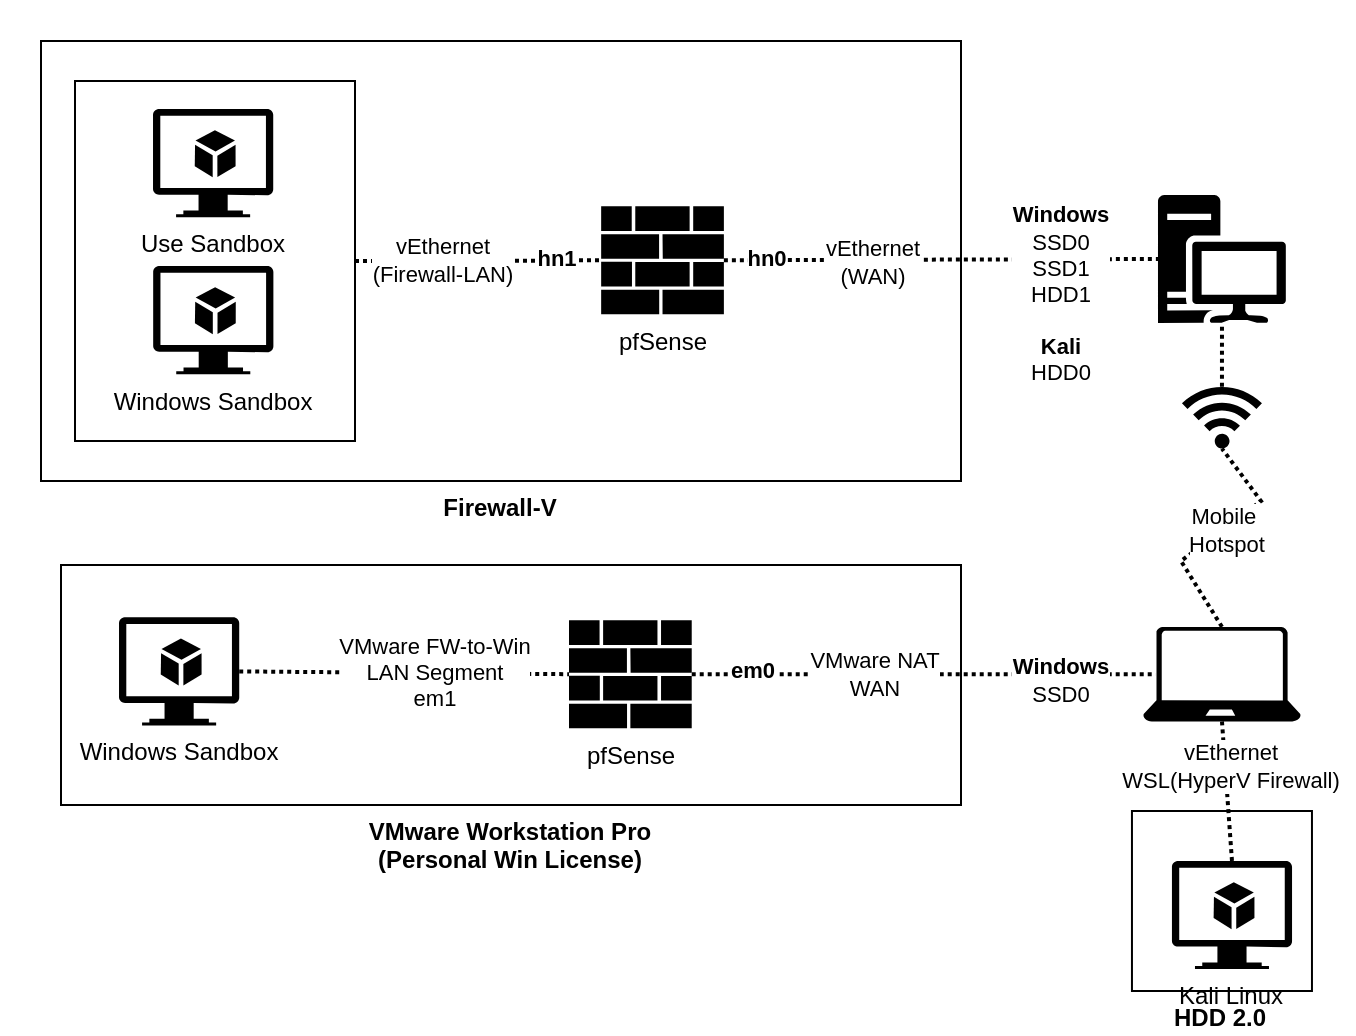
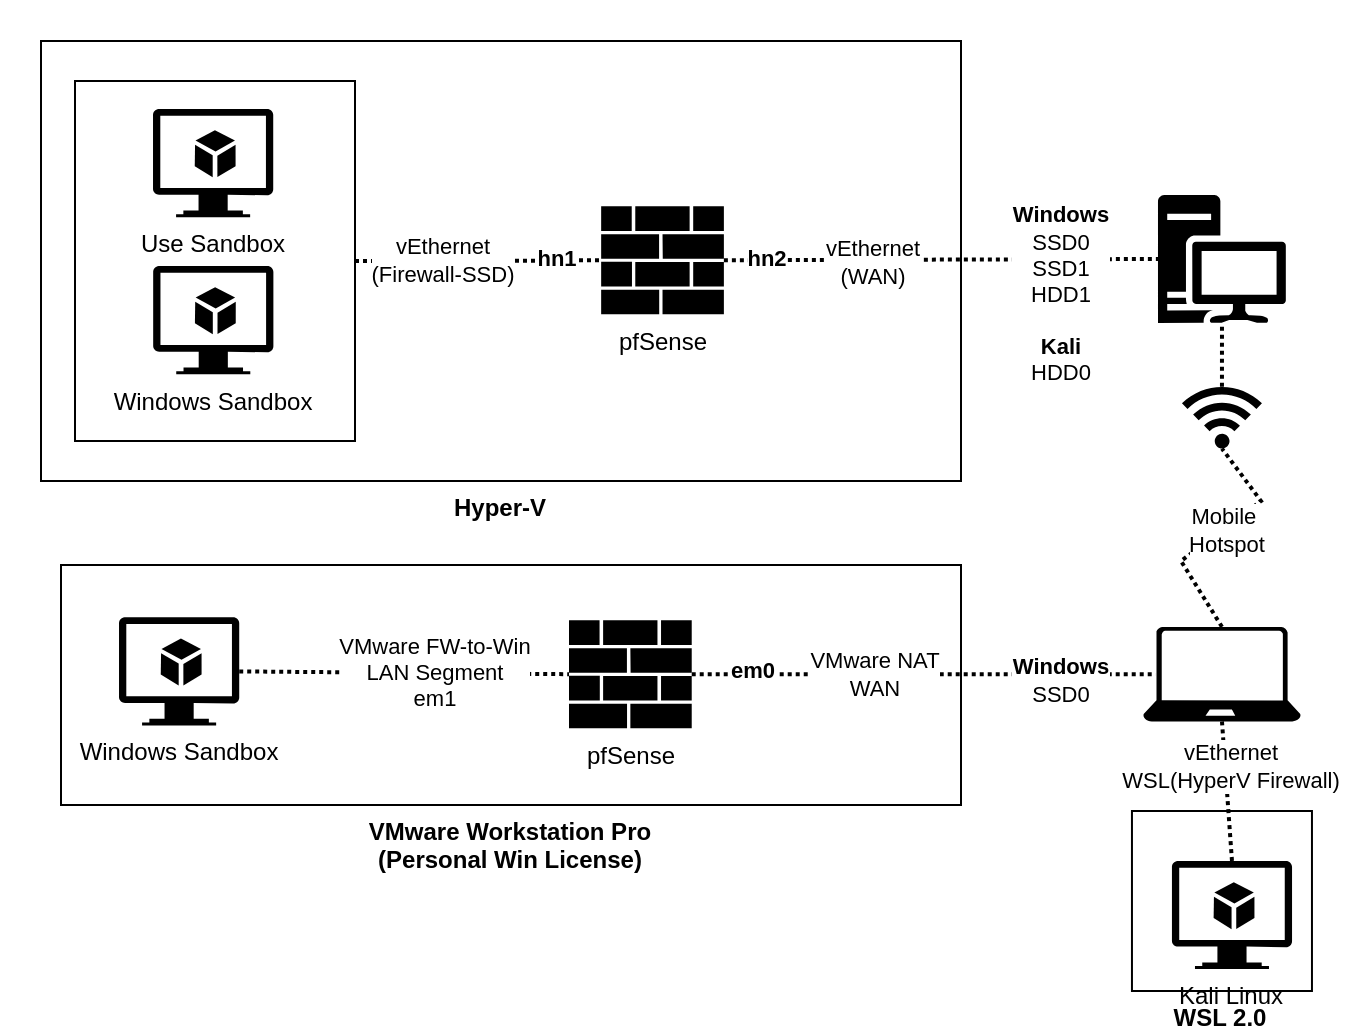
  <mxCell id="0" />
  <mxCell id="1" parent="0" />
- <mxCell id="2" value="Firewall-V" style="rounded=0;whiteSpace=wrap;fillColor=none;labelPosition=center;verticalLabelPosition=bottom;align=center;verticalAlign=top;fontStyle=1;html=1;" vertex="1" parent="1"><mxGeometry x="20" y="20" width="460" height="220" as="geometry" /></mxCell>
+ <mxCell id="2" value="Hyper-V" style="rounded=0;whiteSpace=wrap;fillColor=none;labelPosition=center;verticalLabelPosition=bottom;align=center;verticalAlign=top;fontStyle=1;html=1;" vertex="1" parent="1"><mxGeometry x="20" y="20" width="460" height="220" as="geometry" /></mxCell>
  <mxCell id="3" value="" style="endArrow=none;dashed=1;html=1;strokeWidth=2;rounded=0;entryX=0;entryY=0.5;entryDx=0;entryDy=0;entryPerimeter=0;dashPattern=1 1;exitX=1;exitY=0.5;exitDx=0;exitDy=0;exitPerimeter=0;" edge="1" parent="1" source="12" target="6"><mxGeometry width="50" height="50" relative="1" as="geometry"><mxPoint x="243.11" y="336.6" as="sourcePoint" /><mxPoint x="341.893" y="338.298" as="targetPoint" /></mxGeometry></mxCell>
  <mxCell id="4" value="&lt;div&gt;VMware FW-to-Win&lt;/div&gt;&lt;div&gt;LAN Segment&lt;br&gt;em1&lt;/div&gt;" style="edgeLabel;html=1;align=center;verticalAlign=middle;resizable=0;points=[];" vertex="1" connectable="0" parent="3"><mxGeometry x="-0.15" relative="1" as="geometry"><mxPoint x="27" as="offset" /></mxGeometry></mxCell>
  <mxCell id="5" value="" style="sketch=0;aspect=fixed;pointerEvents=1;shadow=0;dashed=0;html=1;strokeColor=none;labelPosition=center;verticalLabelPosition=bottom;verticalAlign=top;align=center;fillColor=light-dark(#000000, #bfd3ff);shape=mxgraph.azure.laptop" vertex="1" parent="1"><mxGeometry x="571.07" y="312.95" width="78.83" height="47.3" as="geometry" /></mxCell>
  <mxCell id="6" value="pfSense" style="sketch=0;aspect=fixed;pointerEvents=1;shadow=0;dashed=0;html=1;strokeColor=none;labelPosition=center;verticalLabelPosition=bottom;verticalAlign=top;align=center;fillColor=#000000;shape=mxgraph.mscae.enterprise.firewall" vertex="1" parent="1"><mxGeometry x="284" y="309.6" width="61.36" height="54" as="geometry" /></mxCell>
  <mxCell id="7" value="" style="endArrow=none;dashed=1;html=1;strokeWidth=2;rounded=0;entryX=0.08;entryY=0.5;entryDx=0;entryDy=0;entryPerimeter=0;dashPattern=1 1;exitX=1;exitY=0.5;exitDx=0;exitDy=0;exitPerimeter=0;" edge="1" parent="1" source="6"><mxGeometry width="50" height="50" relative="1" as="geometry"><mxPoint x="400" y="335" as="sourcePoint" /><mxPoint x="577.376" y="336.6" as="targetPoint" /></mxGeometry></mxCell>
  <mxCell id="8" value="&lt;div&gt;VMware NAT&lt;/div&gt;&lt;div&gt;WAN&lt;/div&gt;" style="edgeLabel;html=1;align=center;verticalAlign=middle;resizable=0;points=[];" vertex="1" connectable="0" parent="7"><mxGeometry x="0.152" y="1" relative="1" as="geometry"><mxPoint x="-43" y="1" as="offset" /></mxGeometry></mxCell>
  <mxCell id="9" value="&lt;b&gt;Windows&lt;br&gt;&lt;/b&gt;SSD0" style="edgeLabel;html=1;align=center;verticalAlign=middle;resizable=0;points=[];" vertex="1" connectable="0" parent="7"><mxGeometry x="0.444" y="-3" relative="1" as="geometry"><mxPoint x="16" as="offset" /></mxGeometry></mxCell>
  <mxCell id="10" value="em0" style="edgeLabel;html=1;align=center;verticalAlign=middle;resizable=0;points=[];fontStyle=1" vertex="1" connectable="0" parent="7"><mxGeometry x="-0.744" y="2" relative="1" as="geometry"><mxPoint as="offset" /></mxGeometry></mxCell>
  <mxCell id="11" value="" style="sketch=0;aspect=fixed;pointerEvents=1;shadow=0;dashed=0;html=1;strokeColor=none;labelPosition=center;verticalLabelPosition=bottom;verticalAlign=top;align=center;fillColor=#000000;shape=mxgraph.mscae.enterprise.workstation_client" vertex="1" parent="1"><mxGeometry x="578.49" y="97" width="64" height="64" as="geometry" /></mxCell>
  <mxCell id="12" value="Windows Sandbox" style="sketch=0;aspect=fixed;pointerEvents=1;shadow=0;dashed=0;html=1;strokeColor=none;labelPosition=center;verticalLabelPosition=bottom;verticalAlign=top;align=center;fillColor=light-dark(#000000, #bfd3ff);shape=mxgraph.azure.virtual_machine_feature" vertex="1" parent="1"><mxGeometry x="59" y="308.15" width="60.11" height="54.1" as="geometry" /></mxCell>
  <mxCell id="13" value="Kali Linux" style="sketch=0;aspect=fixed;pointerEvents=1;shadow=0;dashed=0;html=1;strokeColor=none;labelPosition=center;verticalLabelPosition=bottom;verticalAlign=top;align=center;fillColor=#000000;shape=mxgraph.azure.virtual_machine_feature" vertex="1" parent="1"><mxGeometry x="585.46" y="430" width="60.06" height="54.05" as="geometry" /></mxCell>
  <mxCell id="14" value="" style="endArrow=none;dashed=1;html=1;strokeWidth=2;rounded=0;entryX=0.5;entryY=1;entryDx=0;entryDy=0;entryPerimeter=0;dashPattern=1 1;exitX=0.5;exitY=0;exitDx=0;exitDy=0;exitPerimeter=0;" edge="1" parent="1" source="13" target="5"><mxGeometry width="50" height="50" relative="1" as="geometry"><mxPoint x="535.15" y="360.25" as="sourcePoint" /><mxPoint x="621.15" y="360.25" as="targetPoint" /></mxGeometry></mxCell>
  <mxCell id="15" value="&lt;div&gt;vEthernet&lt;/div&gt;&lt;div&gt;WSL(HyperV Firewall)&lt;/div&gt;" style="edgeLabel;html=1;align=center;verticalAlign=middle;resizable=0;points=[];" vertex="1" connectable="0" parent="14"><mxGeometry x="0.358" y="-2" relative="1" as="geometry"><mxPoint as="offset" /></mxGeometry></mxCell>
- <mxCell id="16" value="HDD 2.0" style="whiteSpace=wrap;html=1;aspect=fixed;fillColor=none;labelPosition=center;verticalLabelPosition=bottom;align=center;verticalAlign=top;fontStyle=1" vertex="1" parent="1"><mxGeometry x="565.48" y="405" width="90" height="90" as="geometry" /></mxCell>
+ <mxCell id="16" value="WSL 2.0" style="whiteSpace=wrap;html=1;aspect=fixed;fillColor=none;labelPosition=center;verticalLabelPosition=bottom;align=center;verticalAlign=top;fontStyle=1" vertex="1" parent="1"><mxGeometry x="565.48" y="405" width="90" height="90" as="geometry" /></mxCell>
  <mxCell id="17" value="" style="sketch=0;aspect=fixed;pointerEvents=1;shadow=0;dashed=0;html=1;strokeColor=none;labelPosition=left;verticalLabelPosition=middle;verticalAlign=middle;align=right;fillColor=light-dark(#000000, #bfd3ff);shape=mxgraph.mscae.enterprise.wireless_connection;rotation=-90;textDirection=vertical-rl;" vertex="1" parent="1"><mxGeometry x="593.68" y="187" width="33.6" height="40" as="geometry" /></mxCell>
  <mxCell id="18" value="" style="endArrow=none;dashed=1;html=1;strokeWidth=2;rounded=0;entryX=0.5;entryY=1;entryDx=0;entryDy=0;entryPerimeter=0;dashPattern=1 1;exitX=0.92;exitY=0.5;exitDx=0;exitDy=0;exitPerimeter=0;" edge="1" parent="1" source="17" target="11"><mxGeometry width="50" height="50" relative="1" as="geometry"><mxPoint x="610.18" y="240" as="sourcePoint" /><mxPoint x="610.18" y="185" as="targetPoint" /></mxGeometry></mxCell>
  <mxCell id="19" value="" style="endArrow=none;dashed=1;html=1;strokeWidth=2;rounded=0;dashPattern=1 1;exitX=0.5;exitY=0;exitDx=0;exitDy=0;exitPerimeter=0;entryX=0;entryY=0.5;entryDx=0;entryDy=0;entryPerimeter=0;" edge="1" parent="1" source="5" target="17"><mxGeometry width="50" height="50" relative="1" as="geometry"><mxPoint x="620" y="220" as="sourcePoint" /><mxPoint x="610" y="254" as="targetPoint" /><Array as="points"><mxPoint x="590" y="280" /><mxPoint x="630" y="250" /></Array></mxGeometry></mxCell>
  <mxCell id="20" value="&lt;div&gt;Mobile&amp;nbsp;&lt;/div&gt;&lt;div&gt;Hotspot&lt;/div&gt;" style="edgeLabel;html=1;align=center;verticalAlign=middle;resizable=0;points=[];" vertex="1" connectable="0" parent="19"><mxGeometry x="0.189" y="-1" relative="1" as="geometry"><mxPoint x="-5" y="4" as="offset" /></mxGeometry></mxCell>
  <mxCell id="21" value="&lt;div&gt;VMware Workstation Pro&lt;/div&gt;&lt;div&gt;(Personal Win License)&lt;/div&gt;" style="rounded=0;whiteSpace=wrap;html=1;fillColor=none;labelPosition=center;verticalLabelPosition=bottom;align=center;verticalAlign=top;fontStyle=1" vertex="1" parent="1"><mxGeometry x="30" y="282" width="450" height="120" as="geometry" /></mxCell>
  <mxCell id="22" value="pfSense" style="sketch=0;aspect=fixed;pointerEvents=1;shadow=0;dashed=0;html=1;strokeColor=none;labelPosition=center;verticalLabelPosition=bottom;verticalAlign=top;align=center;fillColor=#000000;shape=mxgraph.mscae.enterprise.firewall" vertex="1" parent="1"><mxGeometry x="300.08" y="102.6" width="61.36" height="54" as="geometry" /></mxCell>
  <mxCell id="23" value="" style="endArrow=none;dashed=1;html=1;strokeWidth=2;rounded=0;entryX=0;entryY=0.5;entryDx=0;entryDy=0;entryPerimeter=0;dashPattern=1 1;exitX=1;exitY=0.5;exitDx=0;exitDy=0;exitPerimeter=0;" edge="1" parent="1" source="22" target="11"><mxGeometry width="50" height="50" relative="1" as="geometry"><mxPoint x="442.44" y="129.6" as="sourcePoint" /><mxPoint x="580.456" y="129.6" as="targetPoint" /></mxGeometry></mxCell>
  <mxCell id="24" value="&lt;div&gt;vEthernet&lt;/div&gt;&lt;div&gt;(WAN)&lt;/div&gt;" style="edgeLabel;html=1;align=center;verticalAlign=middle;resizable=0;points=[];" vertex="1" connectable="0" parent="23"><mxGeometry x="0.152" y="1" relative="1" as="geometry"><mxPoint x="-51" y="2" as="offset" /></mxGeometry></mxCell>
  <mxCell id="25" value="&lt;div&gt;&lt;b&gt;Windows&lt;/b&gt;&lt;/div&gt;&lt;div&gt;SSD0&lt;br&gt;SSD1&lt;br&gt;HDD1&lt;br&gt;&lt;br&gt;&lt;b&gt;Kali&lt;br&gt;&lt;/b&gt;HDD0&lt;/div&gt;" style="edgeLabel;html=1;align=center;verticalAlign=middle;resizable=0;points=[];" vertex="1" connectable="0" parent="23"><mxGeometry x="0.366" relative="1" as="geometry"><mxPoint x="20" y="17" as="offset" /></mxGeometry></mxCell>
  <mxCell id="26" value="Windows Sandbox" style="sketch=0;aspect=fixed;pointerEvents=1;shadow=0;dashed=0;html=1;strokeColor=none;labelPosition=center;verticalLabelPosition=bottom;verticalAlign=top;align=center;fillColor=light-dark(#000000, #bfd3ff);shape=mxgraph.azure.virtual_machine_feature" vertex="1" parent="1"><mxGeometry x="76.08" y="132.5" width="60.11" height="54.1" as="geometry" /></mxCell>
  <mxCell id="27" value="Use Sandbox" style="sketch=0;aspect=fixed;pointerEvents=1;shadow=0;dashed=0;html=1;strokeColor=none;labelPosition=center;verticalLabelPosition=bottom;verticalAlign=top;align=center;fillColor=light-dark(#000000, #bfd3ff);shape=mxgraph.azure.virtual_machine_feature" vertex="1" parent="1"><mxGeometry x="76" y="54" width="60.11" height="54.1" as="geometry" /></mxCell>
- <mxCell id="28" value="hn0" style="edgeLabel;html=1;align=center;verticalAlign=middle;resizable=0;points=[];fontStyle=1" vertex="1" connectable="0" parent="1"><mxGeometry x="382.002" y="128.003" as="geometry" /></mxCell>
+ <mxCell id="28" value="hn2" style="edgeLabel;html=1;align=center;verticalAlign=middle;resizable=0;points=[];fontStyle=1" vertex="1" connectable="0" parent="1"><mxGeometry x="382.002" y="128.003" as="geometry" /></mxCell>
  <mxCell id="29" value="" style="rounded=0;whiteSpace=wrap;fillColor=none;labelPosition=right;verticalLabelPosition=middle;align=left;verticalAlign=middle;fontStyle=1;html=1;" vertex="1" parent="1"><mxGeometry x="37" y="40" width="140" height="180" as="geometry" /></mxCell>
  <mxCell id="30" style="edgeStyle=orthogonalEdgeStyle;rounded=0;orthogonalLoop=1;jettySize=auto;html=1;entryX=0;entryY=0.5;entryDx=0;entryDy=0;entryPerimeter=0;dashed=1;dashPattern=1 1;strokeWidth=2;endArrow=none;startFill=0;" edge="1" parent="1" source="29" target="22"><mxGeometry relative="1" as="geometry" /></mxCell>
  <mxCell id="31" value="hn1" style="edgeLabel;html=1;align=center;verticalAlign=middle;resizable=0;points=[];fontStyle=1" vertex="1" connectable="0" parent="30"><mxGeometry x="-0.13" y="-2" relative="1" as="geometry"><mxPoint x="46" y="-4" as="offset" /></mxGeometry></mxCell>
- <mxCell id="32" value="vEthernet&lt;br&gt;(Firewall-LAN)" style="edgeLabel;html=1;align=center;verticalAlign=middle;resizable=0;points=[];" vertex="1" connectable="0" parent="1"><mxGeometry x="220.002" y="129.603" as="geometry" /></mxCell>
+ <mxCell id="32" value="vEthernet&lt;br&gt;(Firewall-SSD)" style="edgeLabel;html=1;align=center;verticalAlign=middle;resizable=0;points=[];" vertex="1" connectable="0" parent="1"><mxGeometry x="220.002" y="129.603" as="geometry" /></mxCell>
